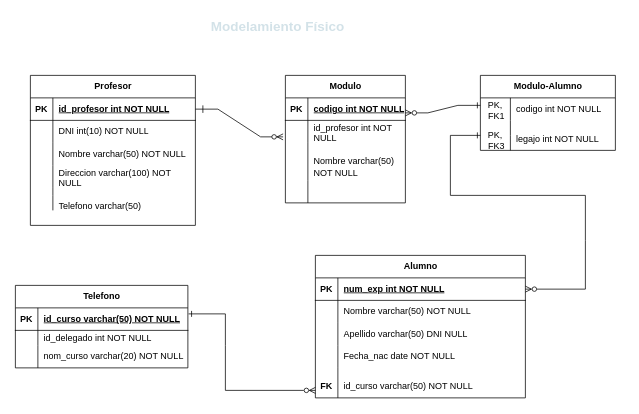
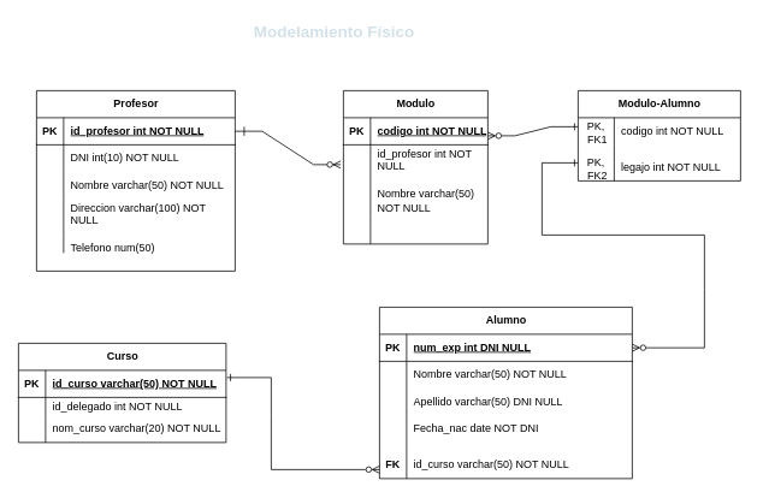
  <mxCell id="0" />
  <mxCell id="1" parent="0" />
  <mxCell id="2" value="Profesor " style="shape=table;startSize=30;container=1;collapsible=1;childLayout=tableLayout;fixedRows=1;rowLines=0;fontStyle=1;align=center;resizeLast=1;html=1;" vertex="1" parent="1"><mxGeometry x="40" y="100" width="220" height="200" as="geometry" /></mxCell>
  <mxCell id="3" value="" style="shape=tableRow;horizontal=0;startSize=0;swimlaneHead=0;swimlaneBody=0;fillColor=none;collapsible=0;dropTarget=0;points=[[0,0.5],[1,0.5]];portConstraint=eastwest;top=0;left=0;right=0;bottom=1;" vertex="1" parent="2"><mxGeometry y="30" width="220" height="30" as="geometry" /></mxCell>
  <mxCell id="4" value="PK" style="shape=partialRectangle;connectable=0;fillColor=none;top=0;left=0;bottom=0;right=0;fontStyle=1;overflow=hidden;whiteSpace=wrap;html=1;" vertex="1" parent="3"><mxGeometry width="30" height="30" as="geometry"><mxRectangle width="30" height="30" as="alternateBounds" /></mxGeometry></mxCell>
  <mxCell id="5" value="id_profesor int NOT NULL" style="shape=partialRectangle;connectable=0;fillColor=none;top=0;left=0;bottom=0;right=0;align=left;spacingLeft=6;fontStyle=5;overflow=hidden;whiteSpace=wrap;html=1;" vertex="1" parent="3"><mxGeometry x="30" width="190" height="30" as="geometry"><mxRectangle width="190" height="30" as="alternateBounds" /></mxGeometry></mxCell>
  <mxCell id="6" value="" style="shape=tableRow;horizontal=0;startSize=0;swimlaneHead=0;swimlaneBody=0;fillColor=none;collapsible=0;dropTarget=0;points=[[0,0.5],[1,0.5]];portConstraint=eastwest;top=0;left=0;right=0;bottom=0;" vertex="1" parent="2"><mxGeometry y="60" width="220" height="30" as="geometry" /></mxCell>
  <mxCell id="7" value="" style="shape=partialRectangle;connectable=0;fillColor=none;top=0;left=0;bottom=0;right=0;editable=1;overflow=hidden;whiteSpace=wrap;html=1;" vertex="1" parent="6"><mxGeometry width="30" height="30" as="geometry"><mxRectangle width="30" height="30" as="alternateBounds" /></mxGeometry></mxCell>
  <mxCell id="8" value="DNI int(10) NOT NULL" style="shape=partialRectangle;connectable=0;fillColor=none;top=0;left=0;bottom=0;right=0;align=left;spacingLeft=6;overflow=hidden;whiteSpace=wrap;html=1;" vertex="1" parent="6"><mxGeometry x="30" width="190" height="30" as="geometry"><mxRectangle width="190" height="30" as="alternateBounds" /></mxGeometry></mxCell>
  <mxCell id="9" value="" style="shape=tableRow;horizontal=0;startSize=0;swimlaneHead=0;swimlaneBody=0;fillColor=none;collapsible=0;dropTarget=0;points=[[0,0.5],[1,0.5]];portConstraint=eastwest;top=0;left=0;right=0;bottom=0;" vertex="1" parent="2"><mxGeometry y="90" width="220" height="30" as="geometry" /></mxCell>
  <mxCell id="10" value="" style="shape=partialRectangle;connectable=0;fillColor=none;top=0;left=0;bottom=0;right=0;editable=1;overflow=hidden;whiteSpace=wrap;html=1;" vertex="1" parent="9"><mxGeometry width="30" height="30" as="geometry"><mxRectangle width="30" height="30" as="alternateBounds" /></mxGeometry></mxCell>
  <mxCell id="11" value="Nombre varchar(50) NOT NULL" style="shape=partialRectangle;connectable=0;fillColor=none;top=0;left=0;bottom=0;right=0;align=left;spacingLeft=6;overflow=hidden;whiteSpace=wrap;html=1;" vertex="1" parent="9"><mxGeometry x="30" width="190" height="30" as="geometry"><mxRectangle width="190" height="30" as="alternateBounds" /></mxGeometry></mxCell>
  <mxCell id="12" value="" style="shape=tableRow;horizontal=0;startSize=0;swimlaneHead=0;swimlaneBody=0;fillColor=none;collapsible=0;dropTarget=0;points=[[0,0.5],[1,0.5]];portConstraint=eastwest;top=0;left=0;right=0;bottom=0;" vertex="1" parent="2"><mxGeometry y="120" width="220" height="30" as="geometry" /></mxCell>
  <mxCell id="13" value="" style="shape=partialRectangle;connectable=0;fillColor=none;top=0;left=0;bottom=0;right=0;editable=1;overflow=hidden;whiteSpace=wrap;html=1;" vertex="1" parent="12"><mxGeometry width="30" height="30" as="geometry"><mxRectangle width="30" height="30" as="alternateBounds" /></mxGeometry></mxCell>
  <mxCell id="14" value="Direccion varchar(100) NOT NULL" style="shape=partialRectangle;connectable=0;fillColor=none;top=0;left=0;bottom=0;right=0;align=left;spacingLeft=6;overflow=hidden;whiteSpace=wrap;html=1;" vertex="1" parent="12"><mxGeometry x="30" width="190" height="30" as="geometry"><mxRectangle width="190" height="30" as="alternateBounds" /></mxGeometry></mxCell>
  <mxCell id="15" value="Modulo" style="shape=table;startSize=30;container=1;collapsible=1;childLayout=tableLayout;fixedRows=1;rowLines=0;fontStyle=1;align=center;resizeLast=1;html=1;" vertex="1" parent="1"><mxGeometry x="380" y="100" width="160" height="170" as="geometry" /></mxCell>
  <mxCell id="16" value="" style="shape=tableRow;horizontal=0;startSize=0;swimlaneHead=0;swimlaneBody=0;fillColor=none;collapsible=0;dropTarget=0;points=[[0,0.5],[1,0.5]];portConstraint=eastwest;top=0;left=0;right=0;bottom=1;" vertex="1" parent="15"><mxGeometry y="30" width="160" height="30" as="geometry" /></mxCell>
  <mxCell id="17" value="PK" style="shape=partialRectangle;connectable=0;fillColor=none;top=0;left=0;bottom=0;right=0;fontStyle=1;overflow=hidden;whiteSpace=wrap;html=1;" vertex="1" parent="16"><mxGeometry width="30" height="30" as="geometry"><mxRectangle width="30" height="30" as="alternateBounds" /></mxGeometry></mxCell>
  <mxCell id="18" value="codigo int NOT NULL" style="shape=partialRectangle;connectable=0;fillColor=none;top=0;left=0;bottom=0;right=0;align=left;spacingLeft=6;fontStyle=5;overflow=hidden;whiteSpace=wrap;html=1;" vertex="1" parent="16"><mxGeometry x="30" width="130" height="30" as="geometry"><mxRectangle width="130" height="30" as="alternateBounds" /></mxGeometry></mxCell>
  <mxCell id="19" value="" style="shape=tableRow;horizontal=0;startSize=0;swimlaneHead=0;swimlaneBody=0;fillColor=none;collapsible=0;dropTarget=0;points=[[0,0.5],[1,0.5]];portConstraint=eastwest;top=0;left=0;right=0;bottom=0;" vertex="1" parent="15"><mxGeometry y="60" width="160" height="30" as="geometry" /></mxCell>
  <mxCell id="20" value="" style="shape=partialRectangle;connectable=0;fillColor=none;top=0;left=0;bottom=0;right=0;editable=1;overflow=hidden;whiteSpace=wrap;html=1;" vertex="1" parent="19"><mxGeometry width="30" height="30" as="geometry"><mxRectangle width="30" height="30" as="alternateBounds" /></mxGeometry></mxCell>
  <mxCell id="21" value="id_profesor int NOT NULL" style="shape=partialRectangle;connectable=0;fillColor=none;top=0;left=0;bottom=0;right=0;align=left;spacingLeft=6;overflow=hidden;whiteSpace=wrap;html=1;" vertex="1" parent="19"><mxGeometry x="30" width="130" height="30" as="geometry"><mxRectangle width="130" height="30" as="alternateBounds" /></mxGeometry></mxCell>
  <mxCell id="22" value="" style="shape=tableRow;horizontal=0;startSize=0;swimlaneHead=0;swimlaneBody=0;fillColor=none;collapsible=0;dropTarget=0;points=[[0,0.5],[1,0.5]];portConstraint=eastwest;top=0;left=0;right=0;bottom=0;" vertex="1" parent="15"><mxGeometry y="90" width="160" height="50" as="geometry" /></mxCell>
  <mxCell id="23" value="" style="shape=partialRectangle;connectable=0;fillColor=none;top=0;left=0;bottom=0;right=0;editable=1;overflow=hidden;whiteSpace=wrap;html=1;" vertex="1" parent="22"><mxGeometry width="30" height="50" as="geometry"><mxRectangle width="30" height="50" as="alternateBounds" /></mxGeometry></mxCell>
  <mxCell id="24" value="&lt;div&gt;&lt;br&gt;&lt;/div&gt;&lt;div&gt;Nombre varchar(50) NOT NULL&lt;br&gt;&lt;/div&gt;" style="shape=partialRectangle;connectable=0;fillColor=none;top=0;left=0;bottom=0;right=0;align=left;spacingLeft=6;overflow=hidden;whiteSpace=wrap;html=1;" vertex="1" parent="22"><mxGeometry x="30" width="130" height="50" as="geometry"><mxRectangle width="130" height="50" as="alternateBounds" /></mxGeometry></mxCell>
  <mxCell id="25" value="" style="shape=tableRow;horizontal=0;startSize=0;swimlaneHead=0;swimlaneBody=0;fillColor=none;collapsible=0;dropTarget=0;points=[[0,0.5],[1,0.5]];portConstraint=eastwest;top=0;left=0;right=0;bottom=0;" vertex="1" parent="15"><mxGeometry y="140" width="160" height="30" as="geometry" /></mxCell>
  <mxCell id="26" value="" style="shape=partialRectangle;connectable=0;fillColor=none;top=0;left=0;bottom=0;right=0;editable=1;overflow=hidden;whiteSpace=wrap;html=1;" vertex="1" parent="25"><mxGeometry width="30" height="30" as="geometry"><mxRectangle width="30" height="30" as="alternateBounds" /></mxGeometry></mxCell>
  <mxCell id="27" value="" style="shape=partialRectangle;connectable=0;fillColor=none;top=0;left=0;bottom=0;right=0;align=left;spacingLeft=6;overflow=hidden;whiteSpace=wrap;html=1;" vertex="1" parent="25"><mxGeometry x="30" width="130" height="30" as="geometry"><mxRectangle width="130" height="30" as="alternateBounds" /></mxGeometry></mxCell>
  <mxCell id="28" value="" style="shape=partialRectangle;connectable=0;fillColor=none;top=0;left=0;bottom=0;right=0;editable=1;overflow=hidden;whiteSpace=wrap;html=1;" vertex="1" parent="1"><mxGeometry x="60" y="250" width="30" height="30" as="geometry"><mxRectangle width="30" height="30" as="alternateBounds" /></mxGeometry></mxCell>
  <mxCell id="29" value="" style="endArrow=none;html=1;rounded=0;" edge="1" parent="1"><mxGeometry relative="1" as="geometry"><mxPoint x="70" y="250" as="sourcePoint" /><mxPoint x="70" y="280" as="targetPoint" /><Array as="points"><mxPoint x="70" y="250" /><mxPoint x="70" y="260" /></Array></mxGeometry></mxCell>
  <mxCell id="30" value="" style="edgeStyle=entityRelationEdgeStyle;fontSize=12;html=1;endArrow=ERzeroToMany;endFill=1;rounded=0;exitX=1;exitY=0.5;exitDx=0;exitDy=0;entryX=-0.019;entryY=0.733;entryDx=0;entryDy=0;entryPerimeter=0;" edge="1" parent="1" source="3" target="19"><mxGeometry width="100" height="100" relative="1" as="geometry"><mxPoint x="300" y="150" as="sourcePoint" /><mxPoint x="420" y="200" as="targetPoint" /><Array as="points"><mxPoint x="370" y="160" /></Array></mxGeometry></mxCell>
  <mxCell id="31" value="" style="endArrow=none;html=1;rounded=0;" edge="1" parent="1"><mxGeometry width="50" height="50" relative="1" as="geometry"><mxPoint x="270" y="150" as="sourcePoint" /><mxPoint x="270" y="140" as="targetPoint" /><Array as="points"><mxPoint x="270" y="140" /></Array></mxGeometry></mxCell>
  <mxCell id="32" value="Modulo-Alumno" style="shape=table;startSize=30;container=1;collapsible=1;childLayout=tableLayout;fixedRows=1;rowLines=0;fontStyle=1;align=center;resizeLast=1;html=1;" vertex="1" parent="1"><mxGeometry x="640" y="100" width="180" height="100" as="geometry" /></mxCell>
  <mxCell id="33" value="" style="shape=tableRow;horizontal=0;startSize=0;swimlaneHead=0;swimlaneBody=0;fillColor=none;collapsible=0;dropTarget=0;points=[[0,0.5],[1,0.5]];portConstraint=eastwest;top=0;left=0;right=0;bottom=0;" vertex="1" parent="32"><mxGeometry y="30" width="180" height="30" as="geometry" /></mxCell>
  <mxCell id="34" value="&lt;div&gt;PK,&lt;/div&gt;&lt;div&gt;&amp;nbsp;FK1&lt;/div&gt;" style="shape=partialRectangle;connectable=0;fillColor=none;top=0;left=0;bottom=0;right=0;editable=1;overflow=hidden;whiteSpace=wrap;html=1;" vertex="1" parent="33"><mxGeometry width="40" height="30" as="geometry"><mxRectangle width="40" height="30" as="alternateBounds" /></mxGeometry></mxCell>
  <mxCell id="35" value="codigo int NOT NULL" style="shape=partialRectangle;connectable=0;fillColor=none;top=0;left=0;bottom=0;right=0;align=left;spacingLeft=6;overflow=hidden;whiteSpace=wrap;html=1;" vertex="1" parent="33"><mxGeometry x="40" width="140" height="30" as="geometry"><mxRectangle width="140" height="30" as="alternateBounds" /></mxGeometry></mxCell>
  <mxCell id="36" value="" style="shape=tableRow;horizontal=0;startSize=0;swimlaneHead=0;swimlaneBody=0;fillColor=none;collapsible=0;dropTarget=0;points=[[0,0.5],[1,0.5]];portConstraint=eastwest;top=0;left=0;right=0;bottom=0;" vertex="1" parent="32"><mxGeometry y="60" width="180" height="20" as="geometry" /></mxCell>
  <mxCell id="37" value="" style="shape=partialRectangle;connectable=0;fillColor=none;top=0;left=0;bottom=0;right=0;editable=1;overflow=hidden;whiteSpace=wrap;html=1;" vertex="1" parent="36"><mxGeometry width="40" height="20" as="geometry"><mxRectangle width="40" height="20" as="alternateBounds" /></mxGeometry></mxCell>
  <mxCell id="38" value="" style="shape=partialRectangle;connectable=0;fillColor=none;top=0;left=0;bottom=0;right=0;align=left;spacingLeft=6;overflow=hidden;whiteSpace=wrap;html=1;" vertex="1" parent="36"><mxGeometry x="40" width="140" height="20" as="geometry"><mxRectangle width="140" height="20" as="alternateBounds" /></mxGeometry></mxCell>
  <mxCell id="39" value="" style="shape=tableRow;horizontal=0;startSize=0;swimlaneHead=0;swimlaneBody=0;fillColor=none;collapsible=0;dropTarget=0;points=[[0,0.5],[1,0.5]];portConstraint=eastwest;top=0;left=0;right=0;bottom=0;" vertex="1" parent="32"><mxGeometry y="80" width="180" height="20" as="geometry" /></mxCell>
  <mxCell id="40" value="" style="shape=partialRectangle;connectable=0;fillColor=none;top=0;left=0;bottom=0;right=0;editable=1;overflow=hidden;whiteSpace=wrap;html=1;" vertex="1" parent="39"><mxGeometry width="40" height="20" as="geometry"><mxRectangle width="40" height="20" as="alternateBounds" /></mxGeometry></mxCell>
  <mxCell id="41" value="" style="shape=partialRectangle;connectable=0;fillColor=none;top=0;left=0;bottom=0;right=0;align=left;spacingLeft=6;overflow=hidden;whiteSpace=wrap;html=1;" vertex="1" parent="39"><mxGeometry x="40" width="140" height="20" as="geometry"><mxRectangle width="140" height="20" as="alternateBounds" /></mxGeometry></mxCell>
  <mxCell id="42" value="" style="shape=tableRow;horizontal=0;startSize=0;swimlaneHead=0;swimlaneBody=0;fillColor=none;collapsible=0;dropTarget=0;points=[[0,0.5],[1,0.5]];portConstraint=eastwest;top=0;left=0;right=0;bottom=0;" vertex="1" parent="1"><mxGeometry x="40" y="260" width="220" height="30" as="geometry" /></mxCell>
  <mxCell id="43" value="" style="shape=partialRectangle;connectable=0;fillColor=none;top=0;left=0;bottom=0;right=0;editable=1;overflow=hidden;whiteSpace=wrap;html=1;" vertex="1" parent="42"><mxGeometry width="30" height="30" as="geometry"><mxRectangle width="30" height="30" as="alternateBounds" /></mxGeometry></mxCell>
- <mxCell id="44" value="Telefono varchar(50)" style="shape=partialRectangle;connectable=0;fillColor=none;top=0;left=0;bottom=0;right=0;align=left;spacingLeft=6;overflow=hidden;whiteSpace=wrap;html=1;" vertex="1" parent="42"><mxGeometry x="30" width="190" height="30" as="geometry"><mxRectangle width="190" height="30" as="alternateBounds" /></mxGeometry></mxCell>
+ <mxCell id="44" value="Telefono num(50)" style="shape=partialRectangle;connectable=0;fillColor=none;top=0;left=0;bottom=0;right=0;align=left;spacingLeft=6;overflow=hidden;whiteSpace=wrap;html=1;" vertex="1" parent="42"><mxGeometry x="30" width="190" height="30" as="geometry"><mxRectangle width="190" height="30" as="alternateBounds" /></mxGeometry></mxCell>
  <mxCell id="45" value="" style="shape=tableRow;horizontal=0;startSize=0;swimlaneHead=0;swimlaneBody=0;fillColor=none;collapsible=0;dropTarget=0;points=[[0,0.5],[1,0.5]];portConstraint=eastwest;top=0;left=0;right=0;bottom=0;" vertex="1" parent="1"><mxGeometry x="640" y="200" width="190" height="30" as="geometry" /></mxCell>
- <mxCell id="46" value="&lt;div&gt;PK,&lt;/div&gt;&lt;div&gt;&amp;nbsp;FK3&lt;/div&gt;" style="shape=partialRectangle;connectable=0;fillColor=none;top=0;left=0;bottom=0;right=0;editable=1;overflow=hidden;whiteSpace=wrap;html=1;" vertex="1" parent="1"><mxGeometry x="640" y="170" width="40" height="30" as="geometry"><mxRectangle width="40" height="30" as="alternateBounds" /></mxGeometry></mxCell>
+ <mxCell id="46" value="&lt;div&gt;PK,&lt;/div&gt;&lt;div&gt;&amp;nbsp;FK2&lt;/div&gt;" style="shape=partialRectangle;connectable=0;fillColor=none;top=0;left=0;bottom=0;right=0;editable=1;overflow=hidden;whiteSpace=wrap;html=1;" vertex="1" parent="1"><mxGeometry x="640" y="170" width="40" height="30" as="geometry"><mxRectangle width="40" height="30" as="alternateBounds" /></mxGeometry></mxCell>
  <mxCell id="47" value="legajo int NOT NULL" style="shape=partialRectangle;connectable=0;fillColor=none;top=0;left=0;bottom=0;right=0;align=left;spacingLeft=6;overflow=hidden;whiteSpace=wrap;html=1;" vertex="1" parent="1"><mxGeometry x="680" y="170" width="150" height="30" as="geometry"><mxRectangle width="150" height="30" as="alternateBounds" /></mxGeometry></mxCell>
  <mxCell id="48" value="" style="edgeStyle=entityRelationEdgeStyle;fontSize=12;html=1;endArrow=ERone;endFill=1;rounded=0;startArrow=ERzeroToMany;startFill=0;entryX=0;entryY=0.333;entryDx=0;entryDy=0;entryPerimeter=0;" edge="1" parent="1" target="33"><mxGeometry width="100" height="100" relative="1" as="geometry"><mxPoint x="540" y="150" as="sourcePoint" /><mxPoint x="630" y="140" as="targetPoint" /><Array as="points"><mxPoint x="580" y="160" /></Array></mxGeometry></mxCell>
  <mxCell id="49" value="Alumno" style="shape=table;startSize=30;container=1;collapsible=1;childLayout=tableLayout;fixedRows=1;rowLines=0;fontStyle=1;align=center;resizeLast=1;html=1;" vertex="1" parent="1"><mxGeometry x="420" y="340" width="280" height="190" as="geometry" /></mxCell>
  <mxCell id="50" value="" style="shape=tableRow;horizontal=0;startSize=0;swimlaneHead=0;swimlaneBody=0;fillColor=none;collapsible=0;dropTarget=0;points=[[0,0.5],[1,0.5]];portConstraint=eastwest;top=0;left=0;right=0;bottom=1;" vertex="1" parent="49"><mxGeometry y="30" width="280" height="30" as="geometry" /></mxCell>
  <mxCell id="51" value="PK" style="shape=partialRectangle;connectable=0;fillColor=none;top=0;left=0;bottom=0;right=0;fontStyle=1;overflow=hidden;whiteSpace=wrap;html=1;" vertex="1" parent="50"><mxGeometry width="30" height="30" as="geometry"><mxRectangle width="30" height="30" as="alternateBounds" /></mxGeometry></mxCell>
- <mxCell id="52" value="num_exp int NOT NULL" style="shape=partialRectangle;connectable=0;fillColor=none;top=0;left=0;bottom=0;right=0;align=left;spacingLeft=6;fontStyle=5;overflow=hidden;whiteSpace=wrap;html=1;" vertex="1" parent="50"><mxGeometry x="30" width="250" height="30" as="geometry"><mxRectangle width="250" height="30" as="alternateBounds" /></mxGeometry></mxCell>
+ <mxCell id="52" value="num_exp int DNI NULL" style="shape=partialRectangle;connectable=0;fillColor=none;top=0;left=0;bottom=0;right=0;align=left;spacingLeft=6;fontStyle=5;overflow=hidden;whiteSpace=wrap;html=1;" vertex="1" parent="50"><mxGeometry x="30" width="250" height="30" as="geometry"><mxRectangle width="250" height="30" as="alternateBounds" /></mxGeometry></mxCell>
  <mxCell id="53" value="" style="shape=tableRow;horizontal=0;startSize=0;swimlaneHead=0;swimlaneBody=0;fillColor=none;collapsible=0;dropTarget=0;points=[[0,0.5],[1,0.5]];portConstraint=eastwest;top=0;left=0;right=0;bottom=0;" vertex="1" parent="49"><mxGeometry y="60" width="280" height="30" as="geometry" /></mxCell>
  <mxCell id="54" value="" style="shape=partialRectangle;connectable=0;fillColor=none;top=0;left=0;bottom=0;right=0;editable=1;overflow=hidden;whiteSpace=wrap;html=1;" vertex="1" parent="53"><mxGeometry width="30" height="30" as="geometry"><mxRectangle width="30" height="30" as="alternateBounds" /></mxGeometry></mxCell>
  <mxCell id="55" value="Nombre varchar(50) NOT NULL" style="shape=partialRectangle;connectable=0;fillColor=none;top=0;left=0;bottom=0;right=0;align=left;spacingLeft=6;overflow=hidden;whiteSpace=wrap;html=1;" vertex="1" parent="53"><mxGeometry x="30" width="250" height="30" as="geometry"><mxRectangle width="250" height="30" as="alternateBounds" /></mxGeometry></mxCell>
  <mxCell id="56" value="" style="shape=tableRow;horizontal=0;startSize=0;swimlaneHead=0;swimlaneBody=0;fillColor=none;collapsible=0;dropTarget=0;points=[[0,0.5],[1,0.5]];portConstraint=eastwest;top=0;left=0;right=0;bottom=0;" vertex="1" parent="49"><mxGeometry y="90" width="280" height="30" as="geometry" /></mxCell>
  <mxCell id="57" value="" style="shape=partialRectangle;connectable=0;fillColor=none;top=0;left=0;bottom=0;right=0;editable=1;overflow=hidden;whiteSpace=wrap;html=1;" vertex="1" parent="56"><mxGeometry width="30" height="30" as="geometry"><mxRectangle width="30" height="30" as="alternateBounds" /></mxGeometry></mxCell>
  <mxCell id="58" value="Apellido varchar(50) DNI NULL" style="shape=partialRectangle;connectable=0;fillColor=none;top=0;left=0;bottom=0;right=0;align=left;spacingLeft=6;overflow=hidden;whiteSpace=wrap;html=1;" vertex="1" parent="56"><mxGeometry x="30" width="250" height="30" as="geometry"><mxRectangle width="250" height="30" as="alternateBounds" /></mxGeometry></mxCell>
  <mxCell id="59" value="" style="shape=tableRow;horizontal=0;startSize=0;swimlaneHead=0;swimlaneBody=0;fillColor=none;collapsible=0;dropTarget=0;points=[[0,0.5],[1,0.5]];portConstraint=eastwest;top=0;left=0;right=0;bottom=0;" vertex="1" parent="49"><mxGeometry y="120" width="280" height="30" as="geometry" /></mxCell>
  <mxCell id="60" value="" style="shape=partialRectangle;connectable=0;fillColor=none;top=0;left=0;bottom=0;right=0;editable=1;overflow=hidden;whiteSpace=wrap;html=1;" vertex="1" parent="59"><mxGeometry width="30" height="30" as="geometry"><mxRectangle width="30" height="30" as="alternateBounds" /></mxGeometry></mxCell>
- <mxCell id="61" value="Fecha_nac date NOT NULL" style="shape=partialRectangle;connectable=0;fillColor=none;top=0;left=0;bottom=0;right=0;align=left;spacingLeft=6;overflow=hidden;whiteSpace=wrap;html=1;" vertex="1" parent="59"><mxGeometry x="30" width="250" height="30" as="geometry"><mxRectangle width="250" height="30" as="alternateBounds" /></mxGeometry></mxCell>
+ <mxCell id="61" value="Fecha_nac date NOT DNI" style="shape=partialRectangle;connectable=0;fillColor=none;top=0;left=0;bottom=0;right=0;align=left;spacingLeft=6;overflow=hidden;whiteSpace=wrap;html=1;" vertex="1" parent="59"><mxGeometry x="30" width="250" height="30" as="geometry"><mxRectangle width="250" height="30" as="alternateBounds" /></mxGeometry></mxCell>
  <mxCell id="62" value="id_curso varchar(50) NOT NULL" style="shape=partialRectangle;connectable=0;fillColor=none;top=0;left=0;bottom=0;right=0;align=left;spacingLeft=6;overflow=hidden;whiteSpace=wrap;html=1;" vertex="1" parent="1"><mxGeometry x="450" y="500" width="250" height="30" as="geometry"><mxRectangle width="250" height="30" as="alternateBounds" /></mxGeometry></mxCell>
  <mxCell id="63" value="" style="endArrow=none;html=1;rounded=0;" edge="1" parent="1"><mxGeometry width="50" height="50" relative="1" as="geometry"><mxPoint x="450" y="530" as="sourcePoint" /><mxPoint x="450" y="490" as="targetPoint" /></mxGeometry></mxCell>
  <mxCell id="64" value="&lt;b&gt;FK&lt;/b&gt;" style="shape=partialRectangle;connectable=0;fillColor=none;top=0;left=0;bottom=0;right=0;editable=1;overflow=hidden;whiteSpace=wrap;html=1;" vertex="1" parent="1"><mxGeometry x="420" y="500" width="30" height="30" as="geometry"><mxRectangle width="30" height="30" as="alternateBounds" /></mxGeometry></mxCell>
  <mxCell id="65" value="" style="endArrow=ERone;html=1;rounded=0;startArrow=ERzeroToMany;startFill=0;endFill=0;exitX=1;exitY=0.5;exitDx=0;exitDy=0;" edge="1" parent="1" source="50"><mxGeometry width="50" height="50" relative="1" as="geometry"><mxPoint x="710" y="390" as="sourcePoint" /><mxPoint x="640" y="180" as="targetPoint" /><Array as="points"><mxPoint x="780" y="385" /><mxPoint x="780" y="320" /><mxPoint x="780" y="260" /><mxPoint x="600" y="260" /><mxPoint x="600" y="180" /></Array></mxGeometry></mxCell>
- <mxCell id="66" value="Telefono" style="shape=table;startSize=30;container=1;collapsible=1;childLayout=tableLayout;fixedRows=1;rowLines=0;fontStyle=1;align=center;resizeLast=1;html=1;" vertex="1" parent="1"><mxGeometry y="380" width="230" height="110" as="geometry" x="20" /></mxCell>
+ <mxCell id="66" value="Curso" style="shape=table;startSize=30;container=1;collapsible=1;childLayout=tableLayout;fixedRows=1;rowLines=0;fontStyle=1;align=center;resizeLast=1;html=1;" vertex="1" parent="1"><mxGeometry y="380" width="230" height="110" as="geometry" x="20" /></mxCell>
  <mxCell id="67" value="" style="shape=tableRow;horizontal=0;startSize=0;swimlaneHead=0;swimlaneBody=0;fillColor=none;collapsible=0;dropTarget=0;points=[[0,0.5],[1,0.5]];portConstraint=eastwest;top=0;left=0;right=0;bottom=1;" vertex="1" parent="66"><mxGeometry y="30" width="230" height="30" as="geometry" /></mxCell>
  <mxCell id="68" value="PK" style="shape=partialRectangle;connectable=0;fillColor=none;top=0;left=0;bottom=0;right=0;fontStyle=1;overflow=hidden;whiteSpace=wrap;html=1;" vertex="1" parent="67"><mxGeometry width="30" height="30" as="geometry"><mxRectangle width="30" height="30" as="alternateBounds" /></mxGeometry></mxCell>
  <mxCell id="69" value="id_curso varchar(50) NOT NULL" style="shape=partialRectangle;connectable=0;fillColor=none;top=0;left=0;bottom=0;right=0;align=left;spacingLeft=6;fontStyle=5;overflow=hidden;whiteSpace=wrap;html=1;" vertex="1" parent="67"><mxGeometry x="30" width="200" height="30" as="geometry"><mxRectangle width="200" height="30" as="alternateBounds" /></mxGeometry></mxCell>
  <mxCell id="70" value="" style="shape=tableRow;horizontal=0;startSize=0;swimlaneHead=0;swimlaneBody=0;fillColor=none;collapsible=0;dropTarget=0;points=[[0,0.5],[1,0.5]];portConstraint=eastwest;top=0;left=0;right=0;bottom=0;" vertex="1" parent="66"><mxGeometry y="60" width="230" height="20" as="geometry" /></mxCell>
  <mxCell id="71" value="" style="shape=partialRectangle;connectable=0;fillColor=none;top=0;left=0;bottom=0;right=0;editable=1;overflow=hidden;whiteSpace=wrap;html=1;" vertex="1" parent="70"><mxGeometry width="30" height="20" as="geometry"><mxRectangle width="30" height="20" as="alternateBounds" /></mxGeometry></mxCell>
  <mxCell id="72" value="id_delegado int NOT NULL" style="shape=partialRectangle;connectable=0;fillColor=none;top=0;left=0;bottom=0;right=0;align=left;spacingLeft=6;overflow=hidden;whiteSpace=wrap;html=1;" vertex="1" parent="70"><mxGeometry x="30" width="200" height="20" as="geometry"><mxRectangle width="200" height="20" as="alternateBounds" /></mxGeometry></mxCell>
  <mxCell id="73" value="" style="shape=tableRow;horizontal=0;startSize=0;swimlaneHead=0;swimlaneBody=0;fillColor=none;collapsible=0;dropTarget=0;points=[[0,0.5],[1,0.5]];portConstraint=eastwest;top=0;left=0;right=0;bottom=0;" vertex="1" parent="66"><mxGeometry y="80" width="230" height="30" as="geometry" /></mxCell>
  <mxCell id="74" value="" style="shape=partialRectangle;connectable=0;fillColor=none;top=0;left=0;bottom=0;right=0;editable=1;overflow=hidden;whiteSpace=wrap;html=1;" vertex="1" parent="73"><mxGeometry width="30" height="30" as="geometry"><mxRectangle width="30" height="30" as="alternateBounds" /></mxGeometry></mxCell>
  <mxCell id="75" value="nom_curso varchar(20) NOT NULL" style="shape=partialRectangle;connectable=0;fillColor=none;top=0;left=0;bottom=0;right=0;align=left;spacingLeft=6;overflow=hidden;whiteSpace=wrap;html=1;" vertex="1" parent="73"><mxGeometry x="30" width="200" height="30" as="geometry"><mxRectangle width="200" height="30" as="alternateBounds" /></mxGeometry></mxCell>
  <mxCell id="76" value="" style="endArrow=ERone;html=1;rounded=0;startArrow=ERzeroToMany;startFill=0;endFill=0;entryX=1.004;entryY=0.267;entryDx=0;entryDy=0;entryPerimeter=0;" edge="1" parent="1" target="67"><mxGeometry width="50" height="50" relative="1" as="geometry"><mxPoint x="420" y="520" as="sourcePoint" /><mxPoint x="280" y="430" as="targetPoint" /><Array as="points"><mxPoint x="300" y="520" /><mxPoint x="300" y="460" /><mxPoint x="300" y="418" /></Array></mxGeometry></mxCell>
  <mxCell id="77" value="&lt;h2 class=&quot;hasAnchor&quot;&gt;&lt;font color=&quot;#d3e2e8&quot; data-darkreader-inline-color=&quot;&quot; style=&quot;--darkreader-inline-color: #bfd5dd;&quot;&gt;Modelamiento Físico&lt;/font&gt;&lt;/h2&gt;" style="text;html=1;align=center;verticalAlign=middle;whiteSpace=wrap;rounded=0;" vertex="1" parent="1"><mxGeometry x="260" y="20" width="220" height="30" as="geometry" /></mxCell>
